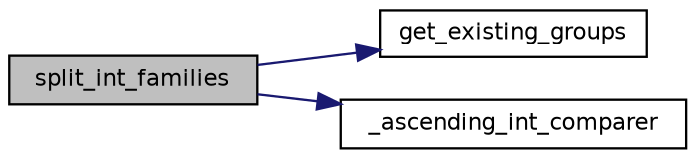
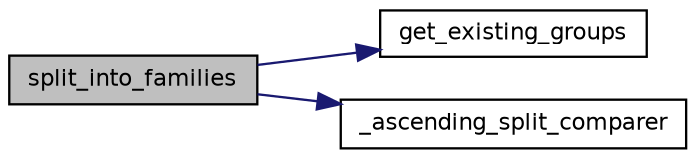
  digraph {
    rankdir=LR
    node [color=black fillcolor=white fontname=Helvetica fontsize=10 shape=record style=filled]
    edge [color=midnightblue fontname=Helvetica fontsize=10 labelfontname=Helvetica labelfontsize=10 style=solid]
-   n1 [fillcolor=grey75 fontcolor=black height=0.2 label=split_int_families width=0.4]
+   n1 [fillcolor=grey75 fontcolor=black height=0.2 label=split_into_families width=0.4]
    n2 [height=0.2 label=get_existing_groups width=0.4]
-   n3 [height=0.2 label=_ascending_int_comparer width=0.4]
+   n3 [height=0.2 label=_ascending_split_comparer width=0.4]
    n1 -> n2
    n1 -> n3
  }
